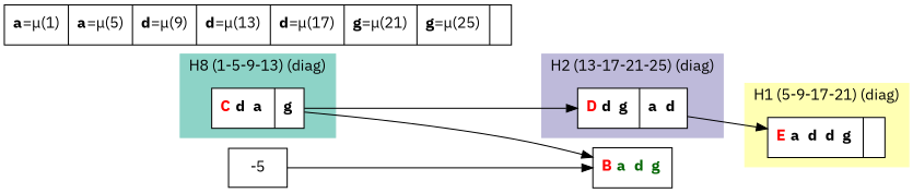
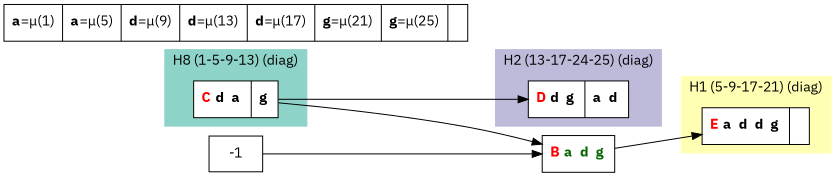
  digraph {
    fontname="IBM Plex Sans"
    rankdir=LR
    node [fontname="IBM Plex Sans" shape=record]
    edge [fontname="IBM Plex Sans"]
    n1 [fillcolor=white label=<{  <FONT COLOR="RED"><b>C</b></FONT> <b>d </b> <b>a </b>|  <b>g </b>}> style=filled]
    n2 [fillcolor=white label=<{  <FONT COLOR="RED"><b>E</b></FONT> <b>a </b> <b>d </b> <b>d </b> <b>g </b>| }> style=filled]
    n3 [fillcolor=white label=<{  <FONT COLOR="RED"><b>D</b></FONT> <b>d </b> <b>g </b>|  <b>a </b> <b>d </b>}> style=filled]
    n4 [label=<{  <FONT COLOR="RED"><b>B</b></FONT> <b><FONT COLOR="DARKGREEN">a </FONT></b> <b><FONT COLOR="DARKGREEN">d </FONT></b> <b><FONT COLOR="DARKGREEN">g </FONT></b>}>]
-   -1 [shape=box label=-5]
+   -1 [shape=box]
    n6 [label=<{<b>a</b>=&#956;(1) | <b>a</b>=&#956;(5) | <b>d</b>=&#956;(9) | <b>d</b>=&#956;(13) | <b>d</b>=&#956;(17) | <b>g</b>=&#956;(21) | <b>g</b>=&#956;(25) | }>]
    subgraph cluster_1 {
      color="#8DD3C7"
      label="H8 (1-5-9-13) (diag)"
      labeljust=l
      style=filled
      n1
    }
    subgraph cluster_2 {
      color="#FFFFB3"
      label="H1 (5-9-17-21) (diag)"
      labeljust=l
      style=filled
      n2
    }
    subgraph cluster_3 {
      color="#BEBADA"
-     label="H2 (13-17-21-25) (diag)"
+     label="H2 (13-17-24-25) (diag)"
      labeljust=l
      style=filled
      n3
    }
    n1 -> n3
    n1 -> n4
-   n3 -> n2
+   n4 -> n2
    -1 -> n4
  }
